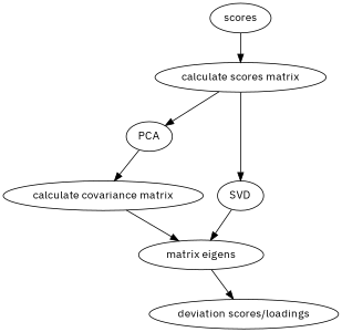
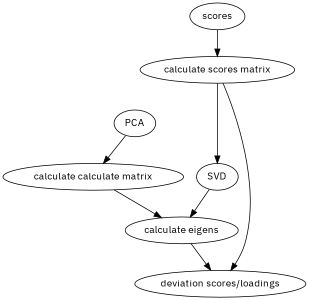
  digraph {
    fontname="IBM Plex Sans"
    node [fontname="IBM Plex Sans"]
    edge [fontname="IBM Plex Sans"]
    n1 [label=scores]
    n2 [label="calculate scores matrix"]
    PCA
    SVD
-   "calculate covariance matrix"
-   "calculate eigens" [label="matrix eigens"]
+   "calculate covariance matrix" [label="calculate calculate matrix"]
+   "calculate eigens"
    n7 [label="deviation scores/loadings"]
    n1 -> n2
-   n2 -> PCA
+   n2 -> n7
    n2 -> SVD
    PCA -> "calculate covariance matrix"
    SVD -> "calculate eigens"
    "calculate covariance matrix" -> "calculate eigens"
    "calculate eigens" -> n7
  }
